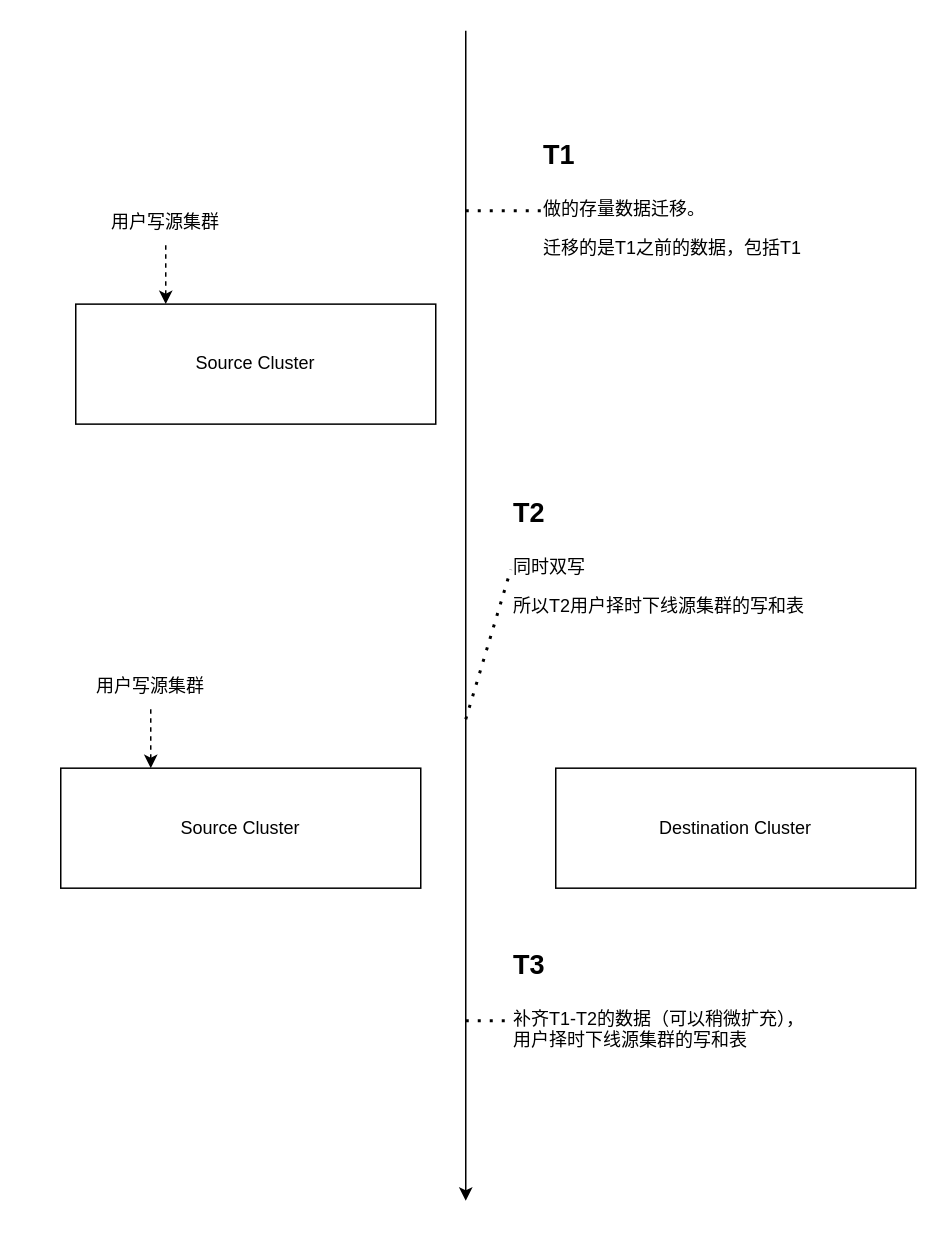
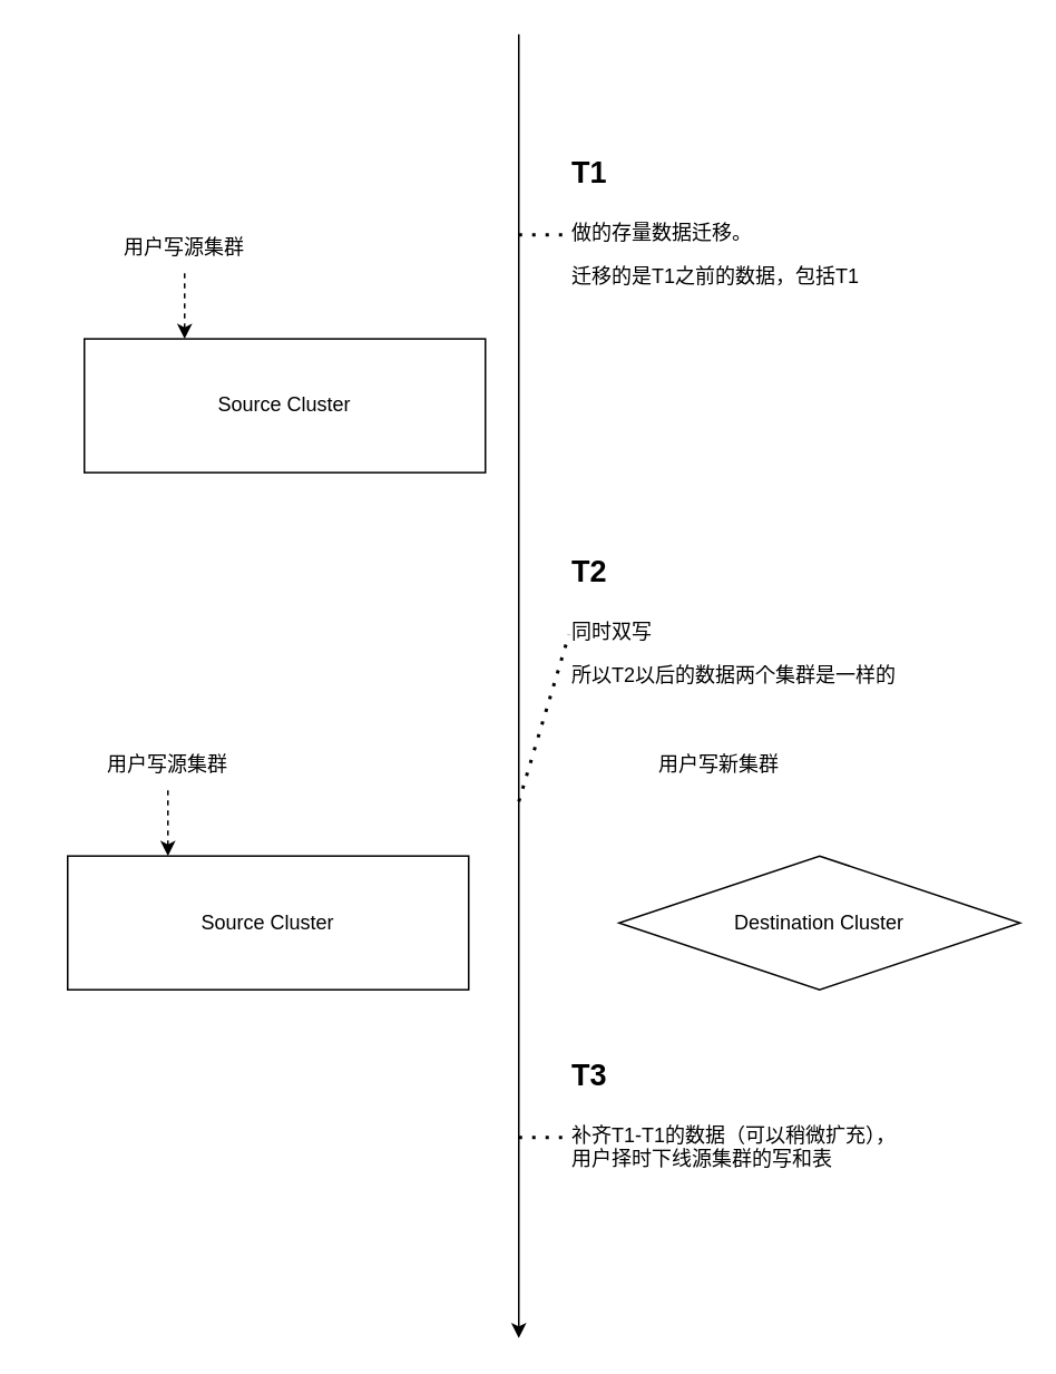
  <mxCell id="0" />
  <mxCell id="1" parent="0" />
  <mxCell id="2" value="" style="endArrow=classic;html=1;rounded=0;" edge="1" parent="1"><mxGeometry width="50" height="50" relative="1" as="geometry"><mxPoint x="310" y="20" as="sourcePoint" /><mxPoint x="310" y="800" as="targetPoint" /></mxGeometry></mxCell>
  <mxCell id="3" value="Source Cluster" style="rounded=0;whiteSpace=wrap;html=1;" vertex="1" parent="1"><mxGeometry x="50" y="202.25" width="240" height="80" as="geometry" /></mxCell>
  <mxCell id="4" value="用户写源集群" style="text;html=1;align=center;verticalAlign=middle;whiteSpace=wrap;rounded=0;" vertex="1" parent="1"><mxGeometry x="30" y="133" width="160" height="30" as="geometry" /></mxCell>
- <mxCell id="5" value="&lt;h1 style=&quot;margin-top: 0px;&quot;&gt;&lt;font style=&quot;font-size: 18px;&quot;&gt;T1&lt;/font&gt;&lt;/h1&gt;&lt;p&gt;做的存量数据迁移。&lt;/p&gt;&lt;p&gt;迁移的是T1之前的数据，包括T1&lt;/p&gt;" style="text;html=1;whiteSpace=wrap;overflow=hidden;rounded=0;" vertex="1" parent="1"><mxGeometry x="360" y="80" width="180" height="120" as="geometry" /></mxCell>
+ <mxCell id="5" value="&lt;h1 style=&quot;margin-top: 0px;&quot;&gt;&lt;font style=&quot;font-size: 18px;&quot;&gt;T1&lt;/font&gt;&lt;/h1&gt;&lt;p&gt;做的存量数据迁移。&lt;/p&gt;&lt;p&gt;迁移的是T1之前的数据，包括T1&lt;/p&gt;" style="text;html=1;whiteSpace=wrap;overflow=hidden;rounded=0;" vertex="1" parent="1"><mxGeometry x="340" y="80" width="180" height="120" as="geometry" /></mxCell>
  <mxCell id="6" value="" style="endArrow=none;dashed=1;html=1;dashPattern=1 3;strokeWidth=2;rounded=0;entryX=0;entryY=0.5;entryDx=0;entryDy=0;" edge="1" parent="1" target="5"><mxGeometry width="50" height="50" relative="1" as="geometry"><mxPoint x="310" y="140" as="sourcePoint" /><mxPoint x="430" y="350" as="targetPoint" /></mxGeometry></mxCell>
  <mxCell id="7" value="" style="endArrow=classic;html=1;rounded=0;exitX=0.5;exitY=1;exitDx=0;exitDy=0;entryX=0.25;entryY=0;entryDx=0;entryDy=0;dashed=1;" edge="1" parent="1" source="4" target="3"><mxGeometry width="50" height="50" relative="1" as="geometry"><mxPoint x="380" y="400" as="sourcePoint" /><mxPoint x="430" y="350" as="targetPoint" /></mxGeometry></mxCell>
- <mxCell id="8" value="&lt;h1 style=&quot;margin-top: 0px;&quot;&gt;&lt;font style=&quot;font-size: 18px;&quot;&gt;T2&lt;/font&gt;&lt;/h1&gt;&lt;p&gt;同时双写&lt;/p&gt;&lt;p&gt;所以T2用户择时下线源集群的写和表&lt;/p&gt;" style="text;html=1;whiteSpace=wrap;overflow=hidden;rounded=0;" vertex="1" parent="1"><mxGeometry x="340" y="319.25" width="210" height="120" as="geometry" /></mxCell>
+ <mxCell id="8" value="&lt;h1 style=&quot;margin-top: 0px;&quot;&gt;&lt;font style=&quot;font-size: 18px;&quot;&gt;T2&lt;/font&gt;&lt;/h1&gt;&lt;p&gt;同时双写&lt;/p&gt;&lt;p&gt;所以T2以后的数据两个集群是一样的&lt;/p&gt;" style="text;html=1;whiteSpace=wrap;overflow=hidden;rounded=0;" vertex="1" parent="1"><mxGeometry x="340" y="319.25" width="210" height="120" as="geometry" /></mxCell>
  <mxCell id="9" value="" style="endArrow=none;dashed=1;html=1;dashPattern=1 3;strokeWidth=2;rounded=0;entryX=0;entryY=0.5;entryDx=0;entryDy=0;" edge="1" parent="1" target="8"><mxGeometry width="50" height="50" relative="1" as="geometry"><mxPoint x="310" y="479" as="sourcePoint" /><mxPoint x="350" y="150" as="targetPoint" /></mxGeometry></mxCell>
  <mxCell id="10" value="Source Cluster" style="rounded=0;whiteSpace=wrap;html=1;" vertex="1" parent="1"><mxGeometry x="40" y="511.62" width="240" height="80" as="geometry" /></mxCell>
  <mxCell id="11" value="用户写源集群" style="text;html=1;align=center;verticalAlign=middle;whiteSpace=wrap;rounded=0;" vertex="1" parent="1"><mxGeometry x="20" y="442.37" width="160" height="30" as="geometry" /></mxCell>
  <mxCell id="12" value="" style="endArrow=classic;html=1;rounded=0;exitX=0.5;exitY=1;exitDx=0;exitDy=0;entryX=0.25;entryY=0;entryDx=0;entryDy=0;dashed=1;" edge="1" parent="1" source="11" target="10"><mxGeometry width="50" height="50" relative="1" as="geometry"><mxPoint x="370" y="709.37" as="sourcePoint" /><mxPoint x="420" y="659.37" as="targetPoint" /></mxGeometry></mxCell>
- <mxCell id="13" value="Destination Cluster" style="rounded=0;whiteSpace=wrap;html=1;" vertex="1" parent="1"><mxGeometry x="370" y="511.62" width="240" height="80" as="geometry" /></mxCell>
- <mxCell id="15" value="&lt;h1 style=&quot;margin-top: 0px;&quot;&gt;&lt;font style=&quot;font-size: 18px;&quot;&gt;T3&lt;/font&gt;&lt;/h1&gt;&lt;p&gt;补齐T1-T2的数据（可以稍微扩充），用户择时下线源集群的写和表&lt;/p&gt;" style="text;html=1;whiteSpace=wrap;overflow=hidden;rounded=0;" vertex="1" parent="1"><mxGeometry x="340" y="620" width="198" height="120" as="geometry" /></mxCell>
+ <mxCell id="13" value="Destination Cluster" style="rhombus;whiteSpace=wrap;html=1;" vertex="1" parent="1"><mxGeometry x="370" y="511.62" width="240" height="80" as="geometry" /></mxCell>
+ <mxCell id="14" value="用户写新集群" style="text;html=1;align=center;verticalAlign=middle;whiteSpace=wrap;rounded=0;" vertex="1" parent="1"><mxGeometry x="350" y="442.37" width="160" height="30" as="geometry" /></mxCell>
+ <mxCell id="15" value="&lt;h1 style=&quot;margin-top: 0px;&quot;&gt;&lt;font style=&quot;font-size: 18px;&quot;&gt;T3&lt;/font&gt;&lt;/h1&gt;&lt;p&gt;补齐T1-T1的数据（可以稍微扩充），用户择时下线源集群的写和表&lt;/p&gt;" style="text;html=1;whiteSpace=wrap;overflow=hidden;rounded=0;" vertex="1" parent="1"><mxGeometry x="340" y="620" width="198" height="120" as="geometry" /></mxCell>
  <mxCell id="16" value="" style="endArrow=none;dashed=1;html=1;dashPattern=1 3;strokeWidth=2;rounded=0;entryX=0;entryY=0.5;entryDx=0;entryDy=0;" edge="1" parent="1" target="15"><mxGeometry width="50" height="50" relative="1" as="geometry"><mxPoint x="310" y="680" as="sourcePoint" /><mxPoint x="350" y="389" as="targetPoint" /></mxGeometry></mxCell>
